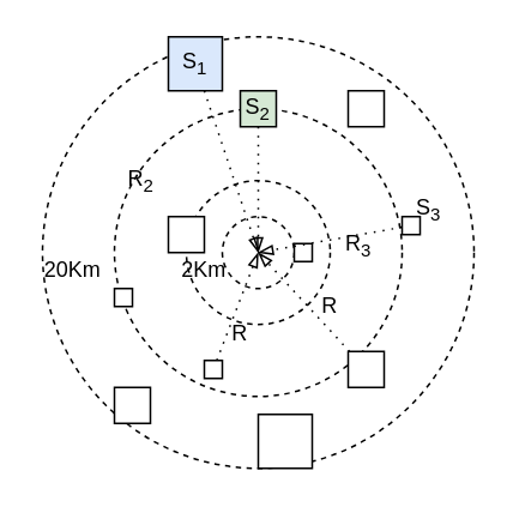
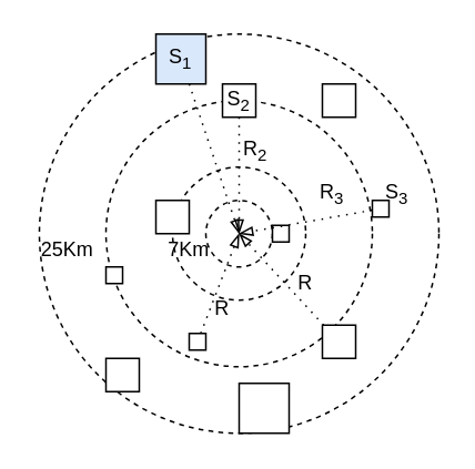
  <mxCell id="0" />
  <mxCell id="1" parent="0" />
  <mxCell id="2" value="" style="ellipse;whiteSpace=wrap;html=1;aspect=fixed;strokeWidth=1;dashed=1;" parent="1" vertex="1"><mxGeometry x="123" y="120" width="40" height="40" as="geometry" /></mxCell>
  <mxCell id="3" value="" style="ellipse;whiteSpace=wrap;html=1;aspect=fixed;dashed=1;fillColor=none;" parent="1" vertex="1"><mxGeometry x="23" y="20" width="240" height="240" as="geometry" /></mxCell>
  <mxCell id="4" value="" style="ellipse;whiteSpace=wrap;html=1;aspect=fixed;dashed=1;fillColor=none;" parent="1" vertex="1"><mxGeometry x="63" y="60" width="160" height="160" as="geometry" /></mxCell>
  <mxCell id="5" value="" style="ellipse;whiteSpace=wrap;html=1;aspect=fixed;dashed=1;fillColor=none;" parent="1" vertex="1"><mxGeometry x="103" y="100" width="80" height="80" as="geometry" /></mxCell>
  <mxCell id="6" value="" style="whiteSpace=wrap;html=1;aspect=fixed;strokeWidth=1;" parent="1" vertex="1"><mxGeometry x="193" y="50" width="20" height="20" as="geometry" /></mxCell>
  <mxCell id="7" value="" style="whiteSpace=wrap;html=1;aspect=fixed;strokeWidth=1;" parent="1" vertex="1"><mxGeometry x="93" y="120" width="20" height="20" as="geometry" /></mxCell>
  <mxCell id="8" value="" style="whiteSpace=wrap;html=1;aspect=fixed;strokeWidth=1;" parent="1" vertex="1"><mxGeometry x="163" y="135" width="10" height="10" as="geometry" /></mxCell>
  <mxCell id="9" style="edgeStyle=none;rounded=0;orthogonalLoop=1;jettySize=auto;html=1;dashed=1;dashPattern=1 4;endArrow=blockThin;endFill=0;" parent="1" source="10" edge="1"><mxGeometry relative="1" as="geometry"><mxPoint x="143" y="140" as="targetPoint" /></mxGeometry></mxCell>
  <mxCell id="10" value="" style="whiteSpace=wrap;html=1;aspect=fixed;strokeWidth=1;" parent="1" vertex="1"><mxGeometry x="113" y="200" width="10" height="10" as="geometry" /></mxCell>
  <mxCell id="11" style="rounded=0;orthogonalLoop=1;jettySize=auto;html=1;entryX=0.5;entryY=0.5;entryDx=0;entryDy=0;entryPerimeter=0;dashed=1;dashPattern=1 4;endArrow=blockThin;endFill=0;" parent="1" source="12" target="5" edge="1"><mxGeometry relative="1" as="geometry" /></mxCell>
  <mxCell id="12" value="S&lt;sub&gt;1&lt;/sub&gt;" style="whiteSpace=wrap;html=1;aspect=fixed;strokeWidth=1;fillColor=#dae8fc;" parent="1" vertex="1"><mxGeometry x="93" y="20" width="30" height="30" as="geometry" /></mxCell>
  <mxCell id="13" value="" style="whiteSpace=wrap;html=1;aspect=fixed;strokeWidth=1;" parent="1" vertex="1"><mxGeometry x="63" y="215" width="20" height="20" as="geometry" /></mxCell>
  <mxCell id="14" style="edgeStyle=orthogonalEdgeStyle;rounded=0;orthogonalLoop=1;jettySize=auto;html=1;dashed=1;dashPattern=1 4;endArrow=blockThin;endFill=0;" parent="1" source="15" edge="1"><mxGeometry relative="1" as="geometry"><mxPoint x="143" y="140" as="targetPoint" /></mxGeometry></mxCell>
- <mxCell id="15" value="S&lt;sub&gt;2&lt;/sub&gt;" style="whiteSpace=wrap;html=1;aspect=fixed;strokeWidth=1;fillColor=#d5e8d4;" parent="1" vertex="1"><mxGeometry x="133" y="50" width="20" height="20" as="geometry" /></mxCell>
+ <mxCell id="15" value="S&lt;sub&gt;2&lt;/sub&gt;" style="whiteSpace=wrap;html=1;aspect=fixed;strokeWidth=1;" parent="1" vertex="1"><mxGeometry x="133" y="50" width="20" height="20" as="geometry" /></mxCell>
  <mxCell id="16" style="edgeStyle=none;rounded=0;orthogonalLoop=1;jettySize=auto;html=1;dashed=1;dashPattern=1 4;endArrow=blockThin;endFill=0;" parent="1" source="17" edge="1"><mxGeometry relative="1" as="geometry"><mxPoint x="143" y="140" as="targetPoint" /></mxGeometry></mxCell>
  <mxCell id="17" value="" style="whiteSpace=wrap;html=1;aspect=fixed;strokeWidth=1;" parent="1" vertex="1"><mxGeometry x="193" y="195" width="20" height="20" as="geometry" /></mxCell>
  <mxCell id="18" value="" style="whiteSpace=wrap;html=1;aspect=fixed;strokeWidth=1;" parent="1" vertex="1"><mxGeometry x="143" y="230" width="30" height="30" as="geometry" /></mxCell>
  <mxCell id="19" value="" style="whiteSpace=wrap;html=1;aspect=fixed;strokeWidth=1;" parent="1" vertex="1"><mxGeometry x="63" y="160" width="10" height="10" as="geometry" /></mxCell>
  <mxCell id="20" style="edgeStyle=none;rounded=0;orthogonalLoop=1;jettySize=auto;html=1;dashed=1;dashPattern=1 4;endArrow=blockThin;endFill=0;" parent="1" source="21" edge="1"><mxGeometry relative="1" as="geometry"><mxPoint x="143" y="140" as="targetPoint" /></mxGeometry></mxCell>
  <mxCell id="21" value="" style="whiteSpace=wrap;html=1;aspect=fixed;strokeWidth=1;" parent="1" vertex="1"><mxGeometry x="223" y="120" width="10" height="10" as="geometry" /></mxCell>
- <mxCell id="22" value="R&lt;sub&gt;3&lt;/sub&gt;" style="text;html=1;strokeColor=none;fillColor=none;align=center;verticalAlign=middle;whiteSpace=wrap;rounded=0;" parent="1" vertex="1"><mxGeometry x="189" y="126" width="20" height="20" as="geometry" /></mxCell>
+ <mxCell id="22" value="R&lt;sub&gt;3&lt;/sub&gt;" style="text;html=1;strokeColor=none;fillColor=none;align=center;verticalAlign=middle;whiteSpace=wrap;rounded=0;" parent="1" vertex="1"><mxGeometry x="189" y="106" width="20" height="20" as="geometry" /></mxCell>
  <mxCell id="23" value="R" style="text;html=1;strokeColor=none;fillColor=none;align=center;verticalAlign=middle;whiteSpace=wrap;rounded=0;" parent="1" vertex="1"><mxGeometry x="123" y="175" width="20" height="20" as="geometry" /></mxCell>
  <mxCell id="24" value="R" style="text;html=1;strokeColor=none;fillColor=none;align=center;verticalAlign=middle;whiteSpace=wrap;rounded=0;" parent="1" vertex="1"><mxGeometry x="173" y="160" width="20" height="20" as="geometry" /></mxCell>
- <mxCell id="25" value="R&lt;sub&gt;2&lt;/sub&gt;" style="text;html=1;strokeColor=none;fillColor=none;align=center;verticalAlign=middle;whiteSpace=wrap;rounded=0;" parent="1" vertex="1"><mxGeometry x="68" y="90" width="20" height="20" as="geometry" /></mxCell>
+ <mxCell id="25" value="R&lt;sub&gt;2&lt;/sub&gt;" style="text;html=1;strokeColor=none;fillColor=none;align=center;verticalAlign=middle;whiteSpace=wrap;rounded=0;" parent="1" vertex="1"><mxGeometry x="143" y="80" width="20" height="20" as="geometry" /></mxCell>
  <mxCell id="26" value="S&lt;sub&gt;3&lt;/sub&gt;" style="text;html=1;strokeColor=none;fillColor=none;align=center;verticalAlign=middle;whiteSpace=wrap;rounded=0;" parent="1" vertex="1"><mxGeometry x="223" y="106" width="30" height="20" as="geometry" /></mxCell>
- <mxCell id="27" value="2Km" style="text;html=1;strokeColor=none;fillColor=none;align=center;verticalAlign=middle;whiteSpace=wrap;rounded=0;dashed=1;" parent="1" vertex="1"><mxGeometry x="93" y="140" width="40" height="20" as="geometry" /></mxCell>
- <mxCell id="28" value="20Km" style="text;html=1;strokeColor=none;fillColor=none;align=center;verticalAlign=middle;whiteSpace=wrap;rounded=0;dashed=1;" parent="1" vertex="1"><mxGeometry x="20" y="140" width="40" height="20" as="geometry" /></mxCell>
+ <mxCell id="27" value="7Km" style="text;html=1;strokeColor=none;fillColor=none;align=center;verticalAlign=middle;whiteSpace=wrap;rounded=0;dashed=1;" parent="1" vertex="1"><mxGeometry x="93" y="140" width="40" height="20" as="geometry" /></mxCell>
+ <mxCell id="28" value="25Km" style="text;html=1;strokeColor=none;fillColor=none;align=center;verticalAlign=middle;whiteSpace=wrap;rounded=0;dashed=1;" parent="1" vertex="1"><mxGeometry x="20" y="140" width="40" height="20" as="geometry" /></mxCell>
